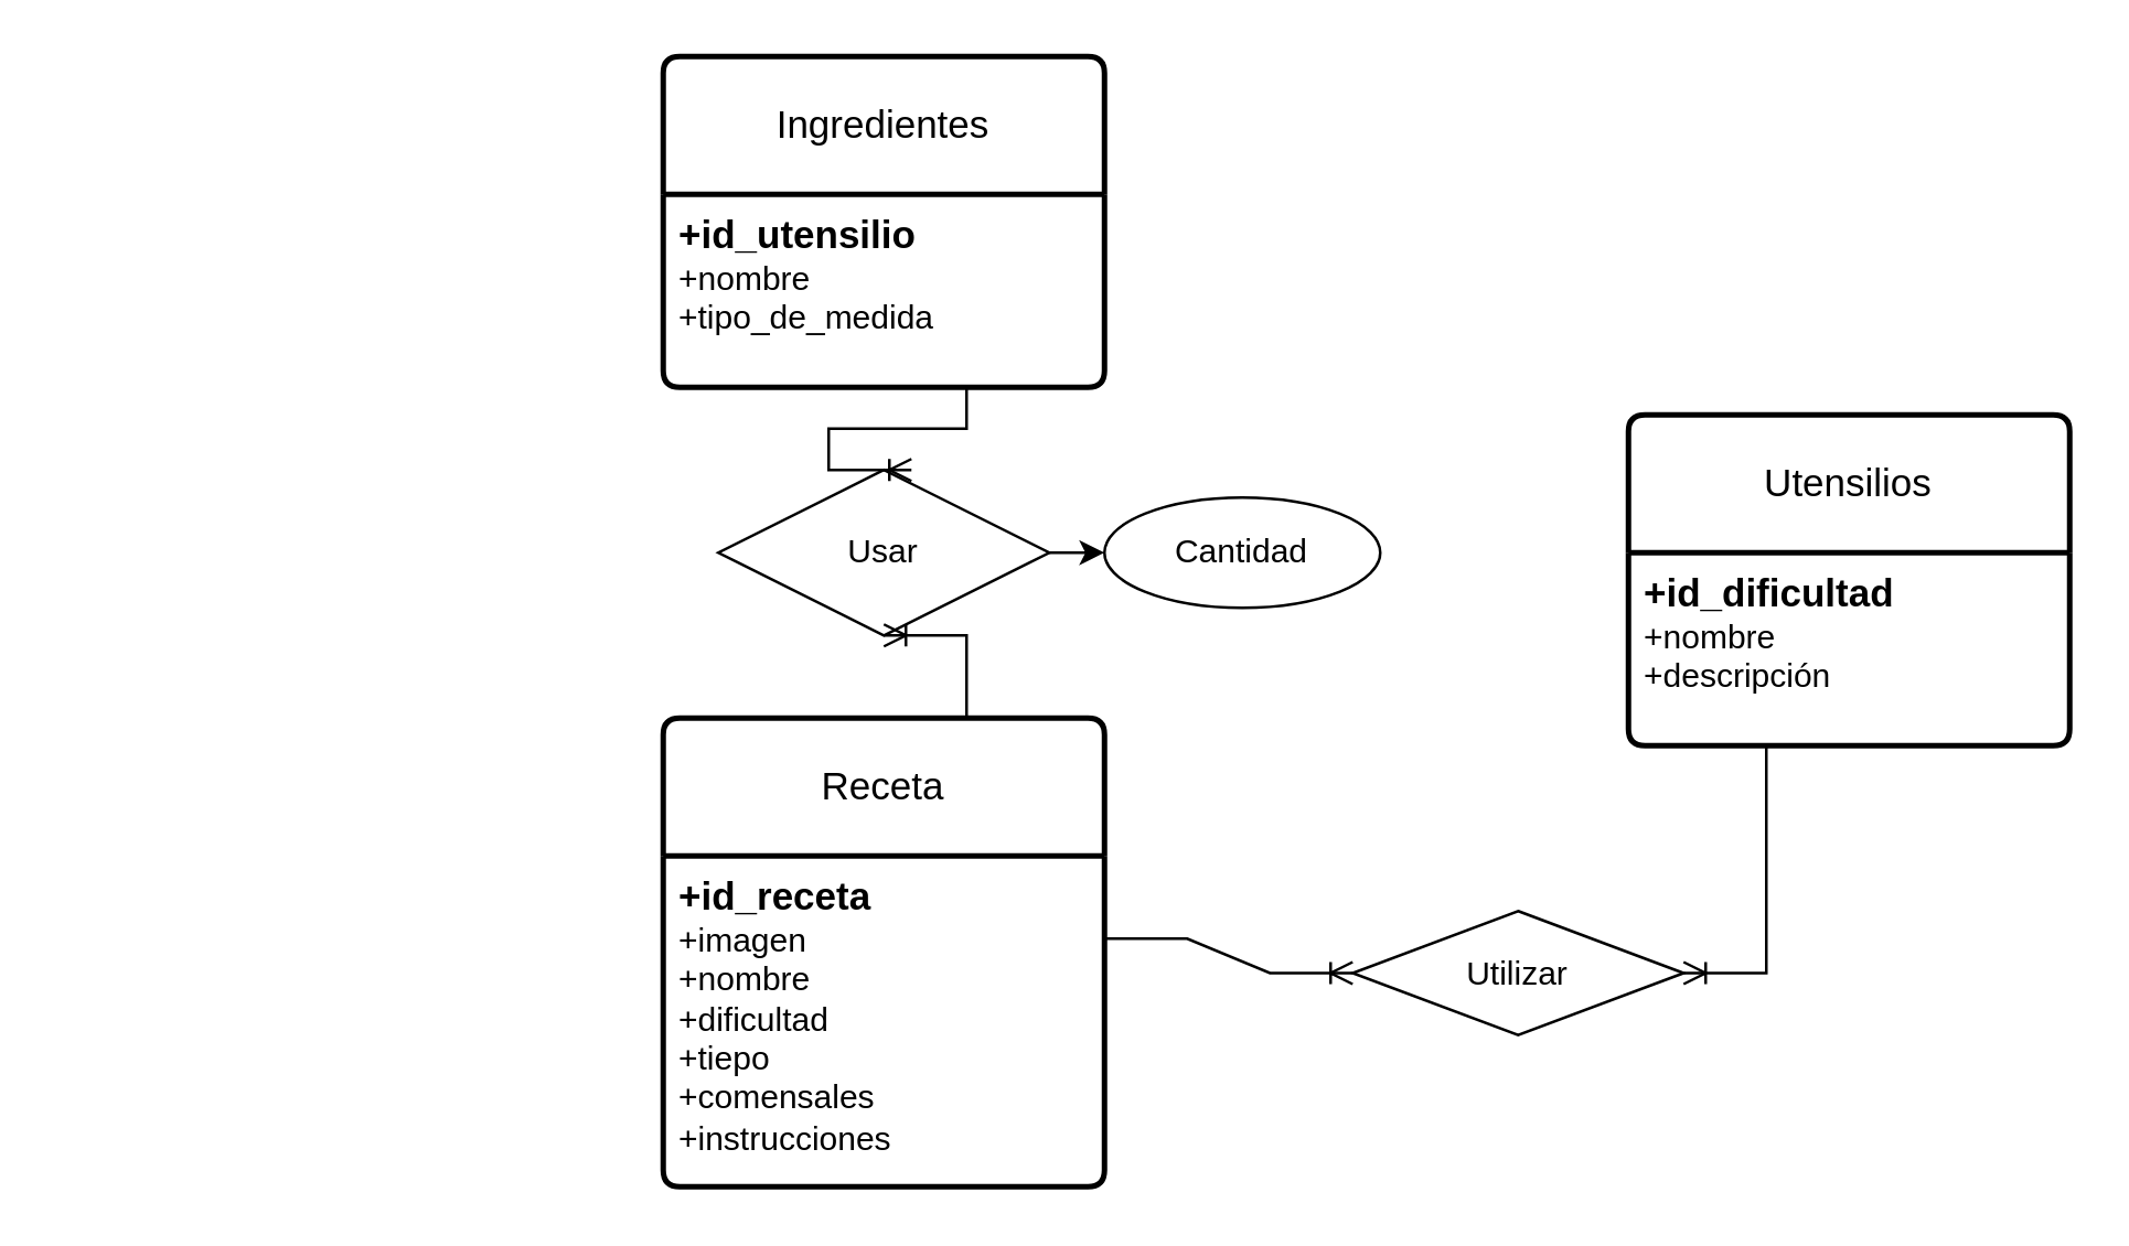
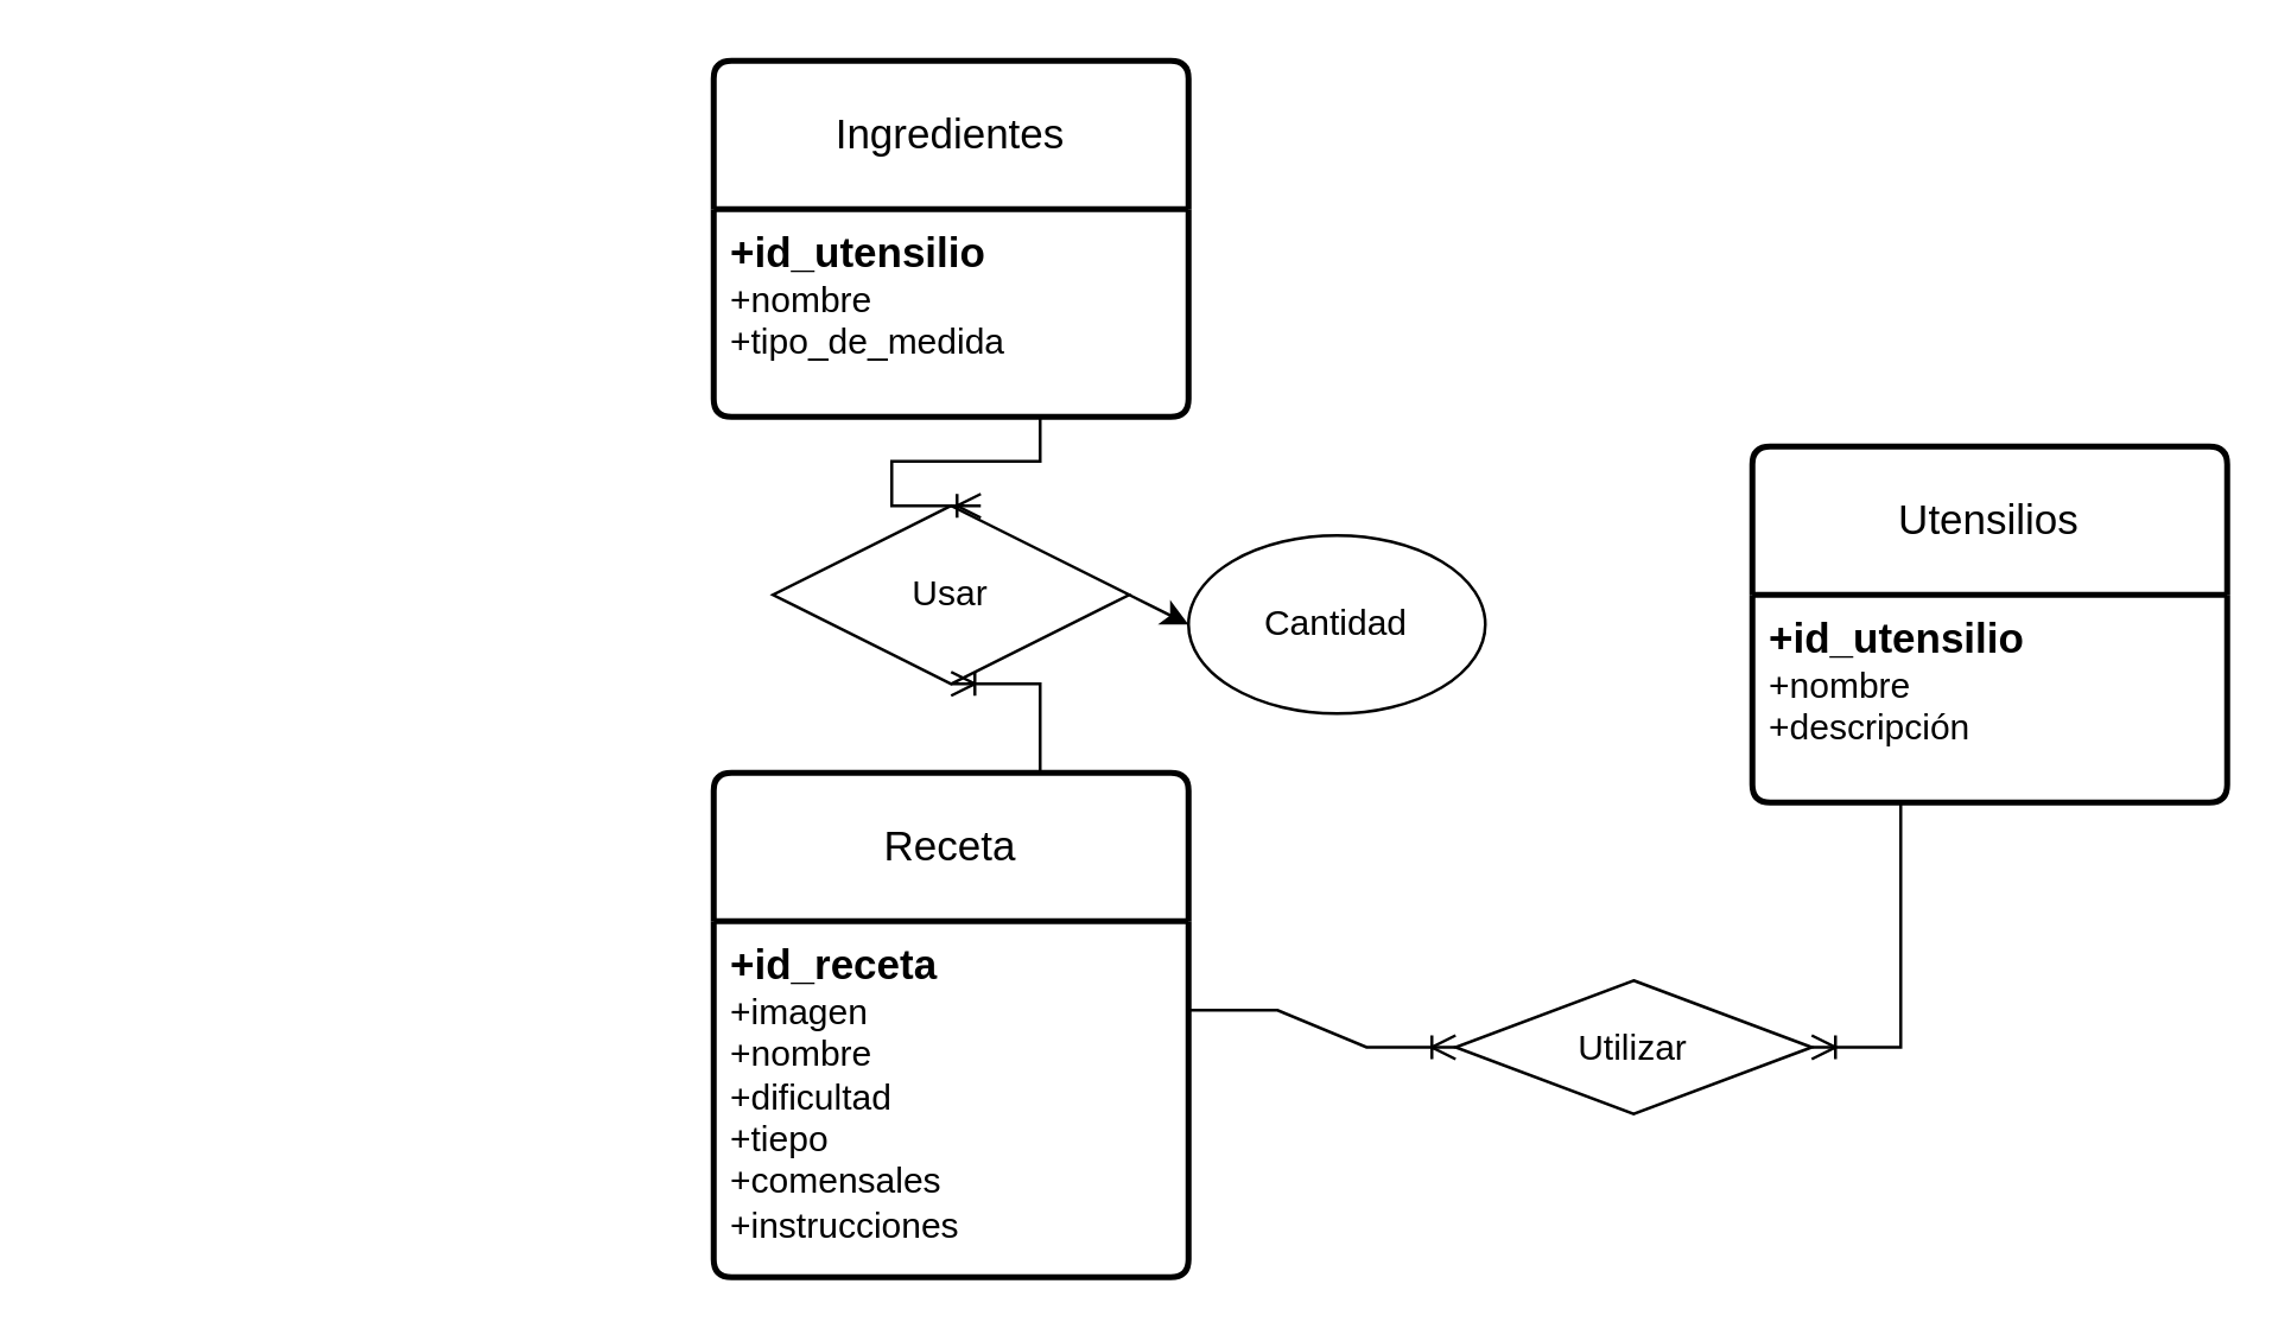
  <mxCell id="0" />
  <mxCell id="1" parent="0" />
  <mxCell id="2" value="Receta" style="swimlane;childLayout=stackLayout;horizontal=1;startSize=50;horizontalStack=0;rounded=1;fontSize=14;fontStyle=0;strokeWidth=2;resizeParent=0;resizeLast=1;shadow=0;dashed=0;align=center;arcSize=4;whiteSpace=wrap;html=1;" vertex="1" parent="1"><mxGeometry x="240" y="260" width="160" height="170" as="geometry" /></mxCell>
  <mxCell id="3" value="&lt;font style=&quot;font-size: 14px;&quot;&gt;&lt;b&gt;+id_receta&lt;/b&gt;&lt;/font&gt;&lt;br&gt;+imagen&lt;br&gt;+nombre&lt;br&gt;+dificultad&lt;br&gt;+tiepo&lt;br&gt;+comensales&lt;br&gt;+instrucciones" style="align=left;strokeColor=none;fillColor=none;spacingLeft=4;fontSize=12;verticalAlign=top;resizable=0;rotatable=0;part=1;html=1;" vertex="1" parent="2"><mxGeometry y="50" width="160" height="120" as="geometry" /></mxCell>
  <mxCell id="4" value="Ingredientes" style="swimlane;childLayout=stackLayout;horizontal=1;startSize=50;horizontalStack=0;rounded=1;fontSize=14;fontStyle=0;strokeWidth=2;resizeParent=0;resizeLast=1;shadow=0;dashed=0;align=center;arcSize=4;whiteSpace=wrap;html=1;" vertex="1" parent="1"><mxGeometry x="240" y="20" width="160" height="120" as="geometry" /></mxCell>
  <mxCell id="5" value="&lt;font style=&quot;font-size: 14px;&quot;&gt;&lt;b&gt;+id_utensilio&lt;/b&gt;&lt;/font&gt;&lt;br&gt;+nombre&lt;br&gt;+tipo_de_medida&lt;br&gt;" style="align=left;strokeColor=none;fillColor=none;spacingLeft=4;fontSize=12;verticalAlign=top;resizable=0;rotatable=0;part=1;html=1;" vertex="1" parent="4"><mxGeometry y="50" width="160" height="70" as="geometry" /></mxCell>
  <mxCell id="6" value="Usar" style="shape=rhombus;perimeter=rhombusPerimeter;whiteSpace=wrap;html=1;align=center;" vertex="1" parent="1"><mxGeometry x="260" y="170" width="120" height="60" as="geometry" /></mxCell>
- <mxCell id="7" value="Cantidad" style="ellipse;whiteSpace=wrap;html=1;align=center;" vertex="1" parent="1"><mxGeometry x="400" y="180" width="100" height="40" as="geometry" /></mxCell>
+ <mxCell id="7" value="Cantidad" style="ellipse;whiteSpace=wrap;html=1;align=center;" vertex="1" parent="1"><mxGeometry x="400" y="180" width="100" height="60" as="geometry" /></mxCell>
  <mxCell id="8" value="" style="endArrow=classic;html=1;rounded=0;exitX=1;exitY=0.5;exitDx=0;exitDy=0;entryX=0;entryY=0.5;entryDx=0;entryDy=0;" edge="1" parent="1" source="6" target="7"><mxGeometry relative="1" as="geometry"><mxPoint x="330" y="290" as="sourcePoint" /><mxPoint x="490" y="290" as="targetPoint" /><Array as="points" /></mxGeometry></mxCell>
  <mxCell id="9" value="" style="edgeStyle=entityRelationEdgeStyle;fontSize=12;html=1;endArrow=ERoneToMany;rounded=0;exitX=0.5;exitY=0;exitDx=0;exitDy=0;entryX=0.5;entryY=1;entryDx=0;entryDy=0;" edge="1" parent="1" source="2" target="6"><mxGeometry width="100" height="100" relative="1" as="geometry"><mxPoint x="470" y="340" as="sourcePoint" /><mxPoint x="570" y="240" as="targetPoint" /><Array as="points"><mxPoint x="200" y="190" /><mxPoint x="210" y="240" /><mxPoint x="160" y="220" /></Array></mxGeometry></mxCell>
  <mxCell id="10" value="" style="edgeStyle=entityRelationEdgeStyle;fontSize=12;html=1;endArrow=ERoneToMany;rounded=0;exitX=0.5;exitY=1;exitDx=0;exitDy=0;" edge="1" parent="1" source="5"><mxGeometry width="100" height="100" relative="1" as="geometry"><mxPoint x="180" y="190" as="sourcePoint" /><mxPoint x="330" y="170" as="targetPoint" /><Array as="points"><mxPoint x="60" y="120" /><mxPoint x="100" y="140" /><mxPoint x="70" y="170" /><mxPoint x="20" y="150" /></Array></mxGeometry></mxCell>
  <mxCell id="11" value="Utensilios" style="swimlane;childLayout=stackLayout;horizontal=1;startSize=50;horizontalStack=0;rounded=1;fontSize=14;fontStyle=0;strokeWidth=2;resizeParent=0;resizeLast=1;shadow=0;dashed=0;align=center;arcSize=4;whiteSpace=wrap;html=1;" vertex="1" parent="1"><mxGeometry x="590" y="150" width="160" height="120" as="geometry" /></mxCell>
- <mxCell id="12" value="&lt;font style=&quot;font-size: 14px;&quot;&gt;&lt;b&gt;+id_dificultad&lt;/b&gt;&lt;/font&gt;&lt;br&gt;+nombre&lt;br&gt;+descripción" style="align=left;strokeColor=none;fillColor=none;spacingLeft=4;fontSize=12;verticalAlign=top;resizable=0;rotatable=0;part=1;html=1;" vertex="1" parent="11"><mxGeometry y="50" width="160" height="70" as="geometry" /></mxCell>
+ <mxCell id="12" value="&lt;font style=&quot;font-size: 14px;&quot;&gt;&lt;b&gt;+id_utensilio&lt;/b&gt;&lt;/font&gt;&lt;br&gt;+nombre&lt;br&gt;+descripción" style="align=left;strokeColor=none;fillColor=none;spacingLeft=4;fontSize=12;verticalAlign=top;resizable=0;rotatable=0;part=1;html=1;" vertex="1" parent="11"><mxGeometry y="50" width="160" height="70" as="geometry" /></mxCell>
  <mxCell id="13" value="Utilizar" style="shape=rhombus;perimeter=rhombusPerimeter;whiteSpace=wrap;html=1;align=center;" vertex="1" parent="1"><mxGeometry x="490" y="330" width="120" height="45" as="geometry" /></mxCell>
  <mxCell id="14" value="" style="edgeStyle=entityRelationEdgeStyle;fontSize=12;html=1;endArrow=ERoneToMany;rounded=0;exitX=0.5;exitY=1;exitDx=0;exitDy=0;entryX=1;entryY=0.5;entryDx=0;entryDy=0;" edge="1" parent="1" target="13" source="12"><mxGeometry width="100" height="100" relative="1" as="geometry"><mxPoint x="460" y="390" as="sourcePoint" /><mxPoint x="580" y="310" as="targetPoint" /><Array as="points"><mxPoint x="340" y="320" /><mxPoint x="350" y="370" /><mxPoint x="300" y="350" /></Array></mxGeometry></mxCell>
  <mxCell id="15" value="" style="edgeStyle=entityRelationEdgeStyle;fontSize=12;html=1;endArrow=ERoneToMany;rounded=0;exitX=1;exitY=0.25;exitDx=0;exitDy=0;entryX=0;entryY=0.5;entryDx=0;entryDy=0;" edge="1" parent="1" source="3" target="13"><mxGeometry width="100" height="100" relative="1" as="geometry"><mxPoint x="460" y="270" as="sourcePoint" /><mxPoint x="470" y="300" as="targetPoint" /><Array as="points"><mxPoint x="200" y="250" /><mxPoint x="240" y="270" /><mxPoint x="210" y="300" /><mxPoint x="160" y="280" /></Array></mxGeometry></mxCell>
